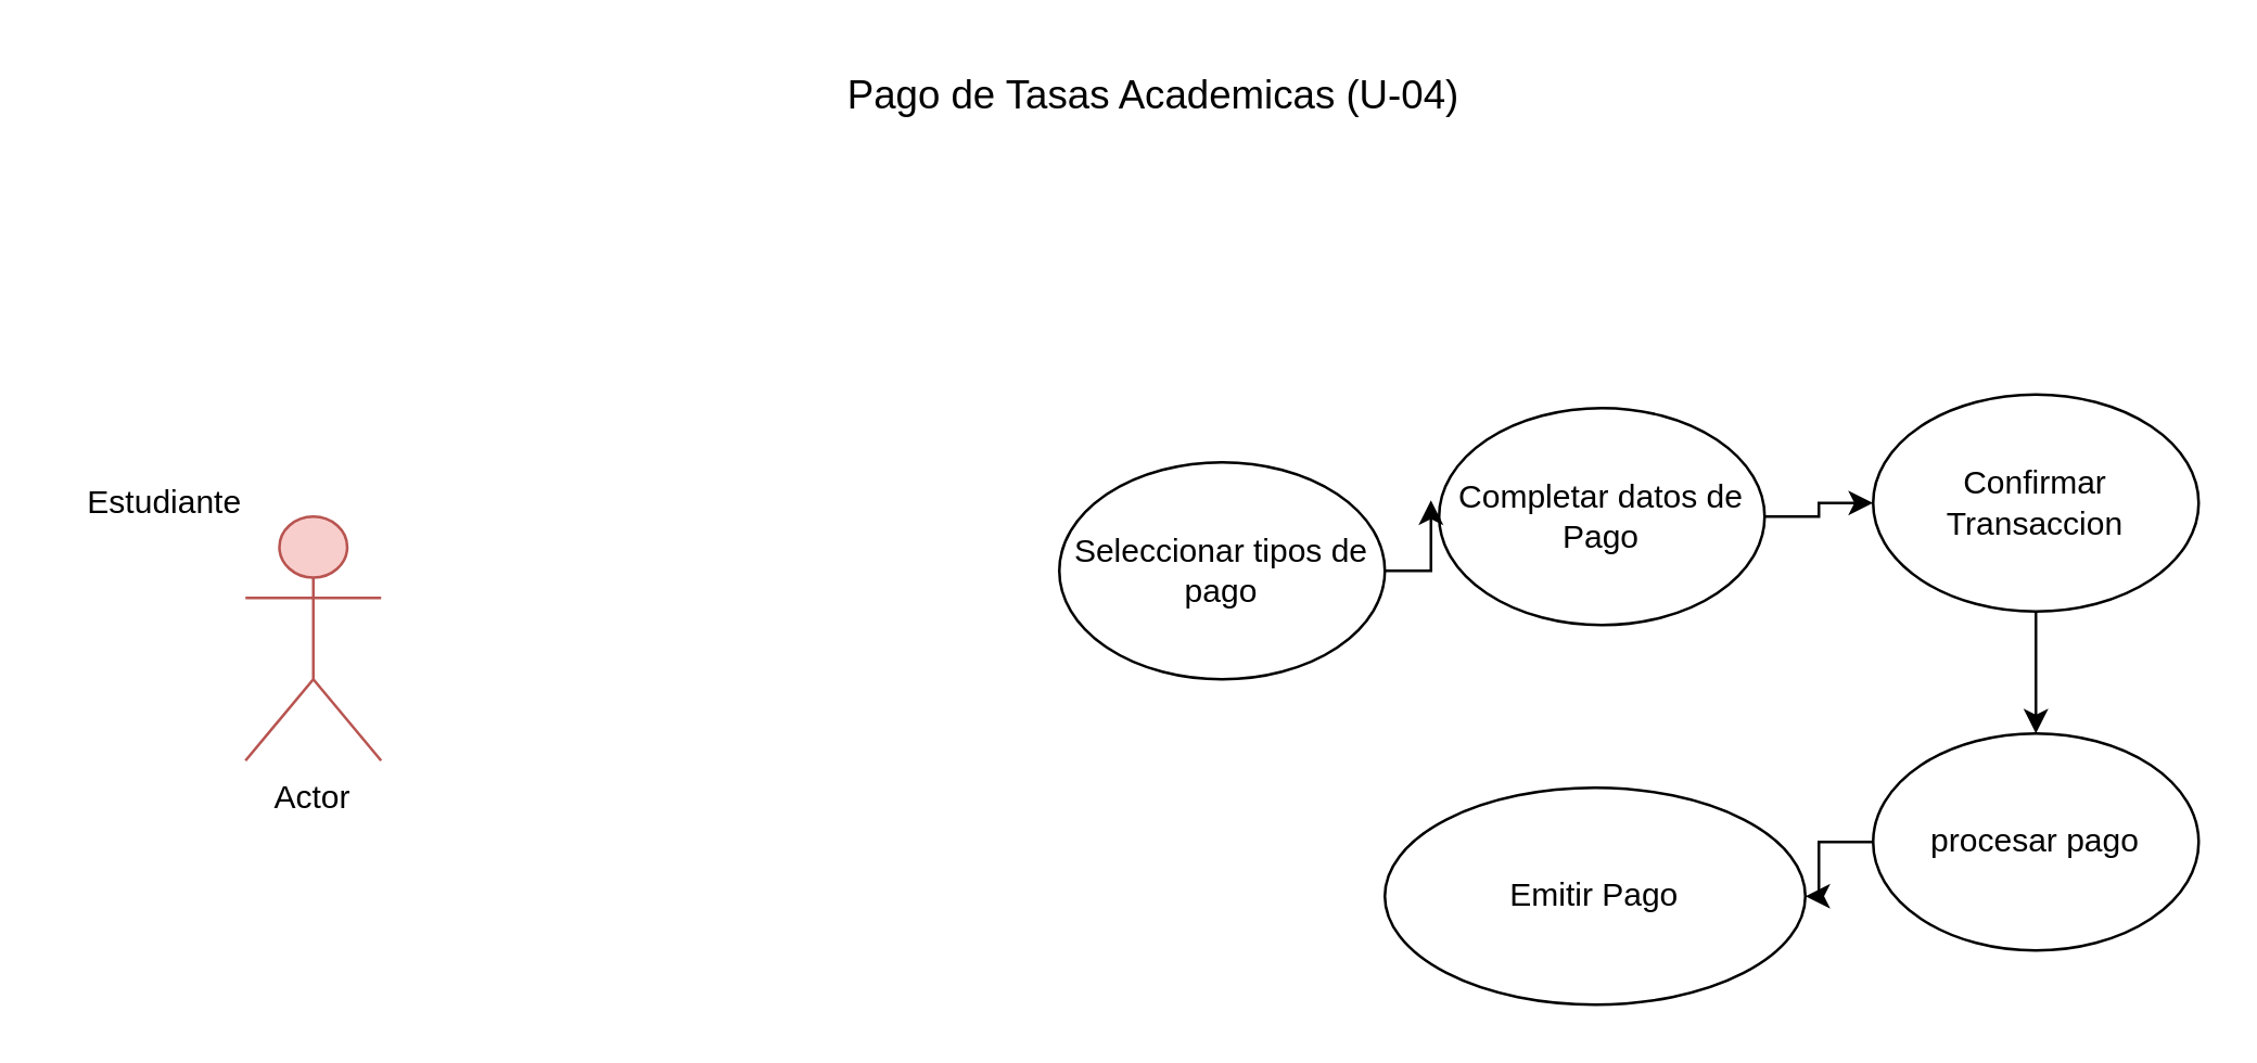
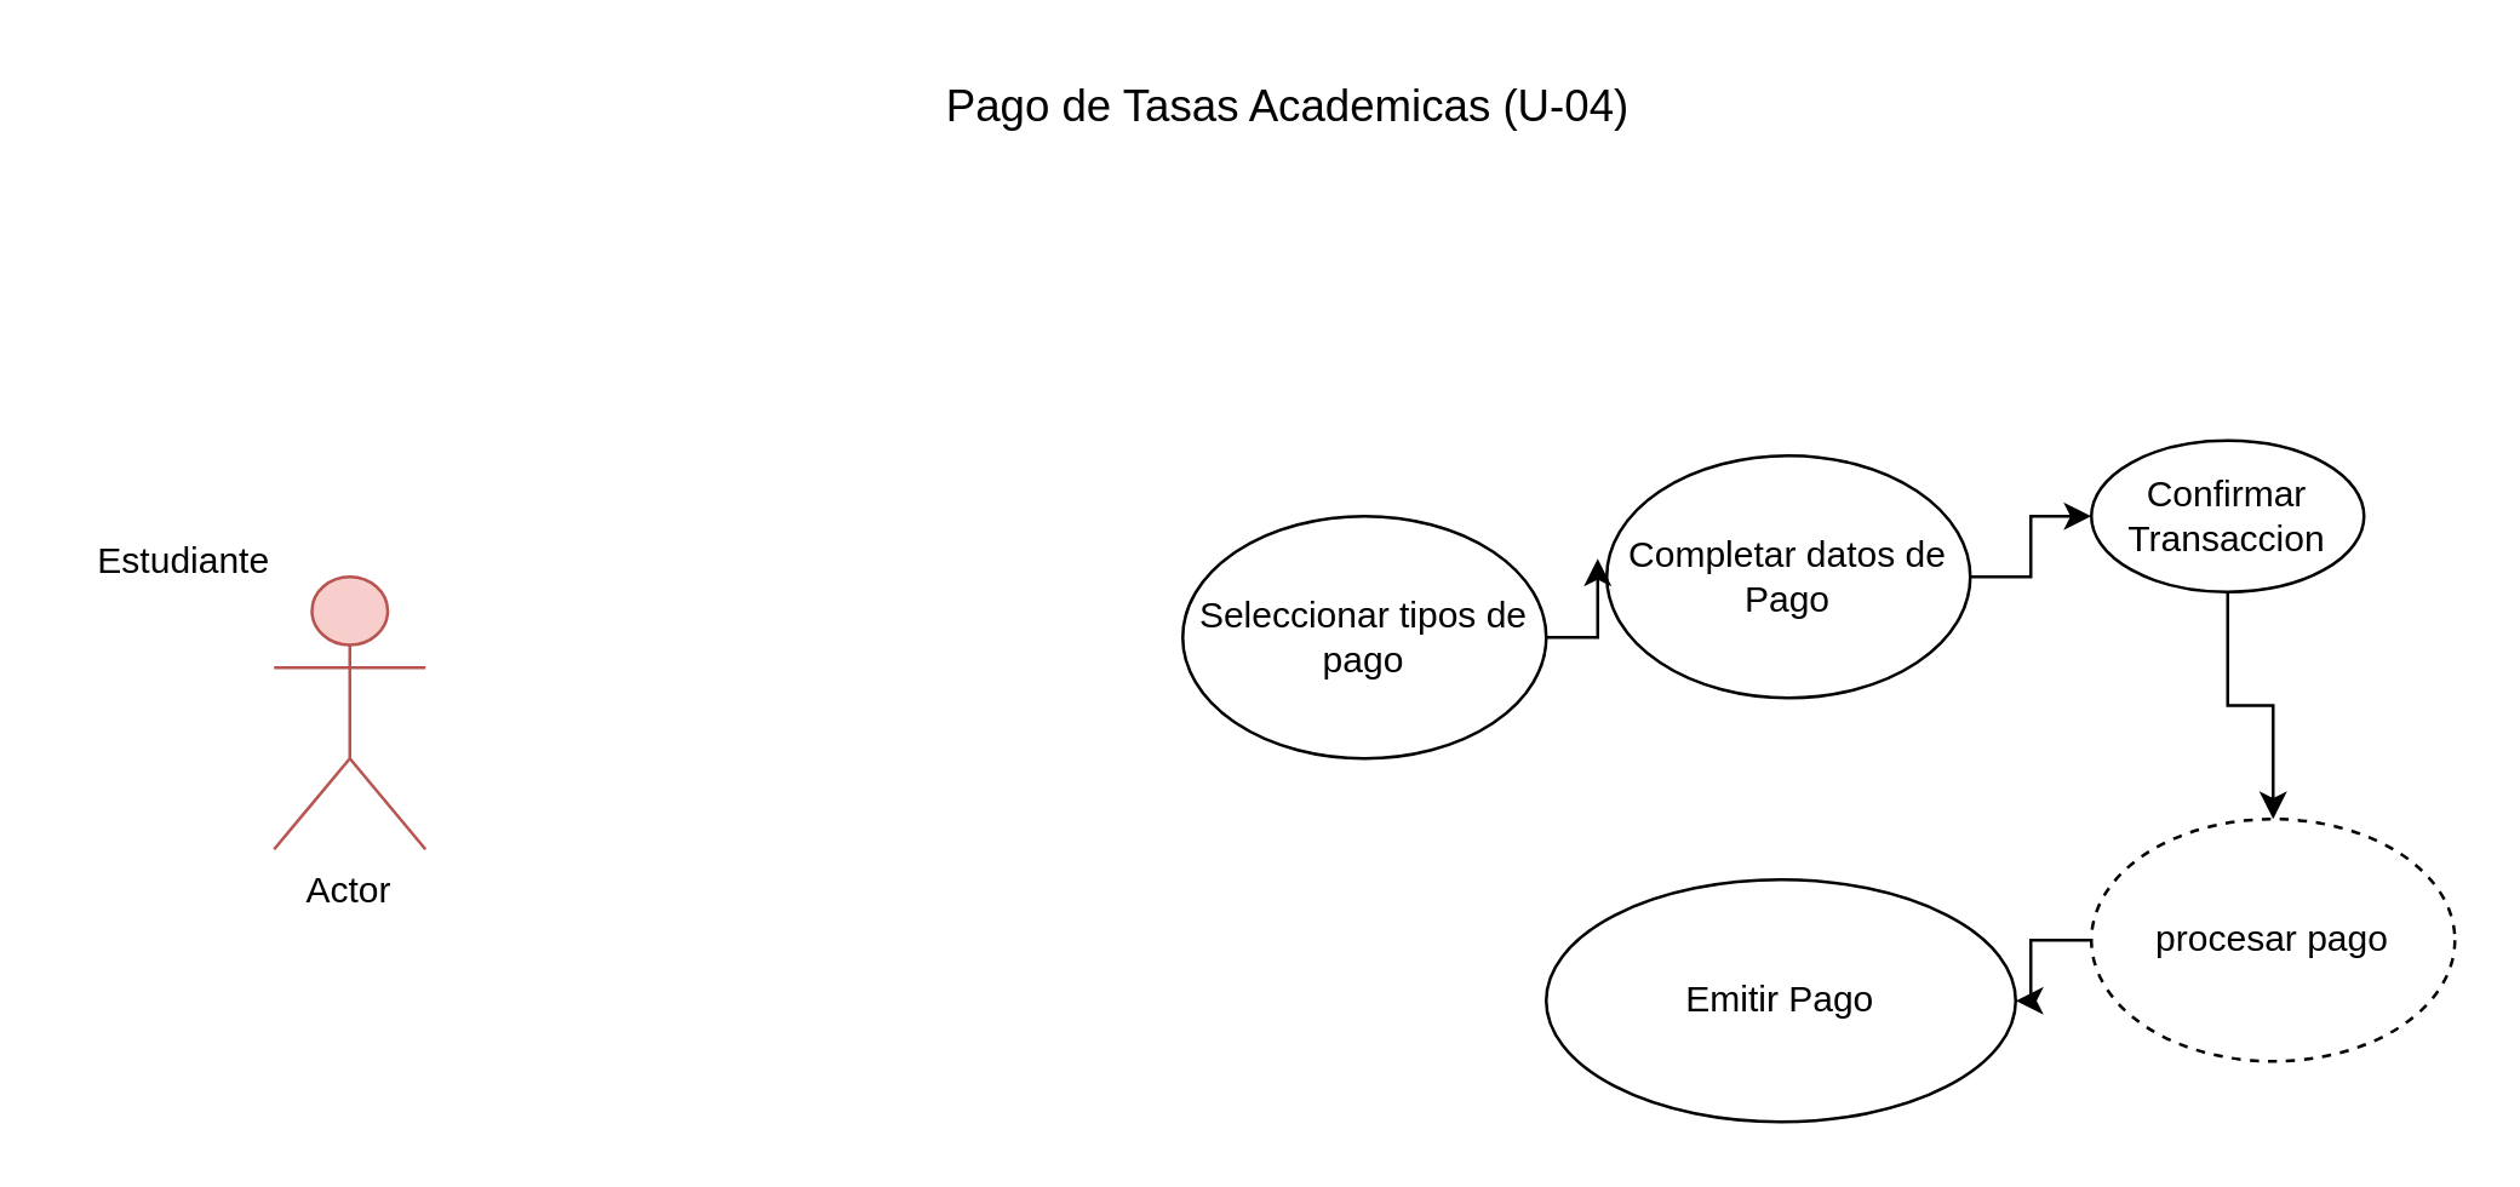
  <mxCell id="0" />
  <mxCell id="1" parent="0" />
  <mxCell id="2" value="&lt;div style=&quot;text-align: left;&quot;&gt;&lt;font face=&quot;Arial, Arial_EmbeddedFont, Arial_MSFontService, sans-serif&quot;&gt;&lt;span style=&quot;font-size: 14.667px; background-color: rgb(255, 255, 255);&quot;&gt;Pago de Tasas Academicas (U-04)&lt;/span&gt;&lt;/font&gt;&lt;/div&gt;" style="text;strokeColor=none;align=center;fillColor=none;html=1;verticalAlign=middle;whiteSpace=wrap;rounded=0;" vertex="1" parent="1"><mxGeometry x="250" y="20" width="350" height="30" as="geometry" /></mxCell>
  <mxCell id="3" value="Actor" style="shape=umlActor;verticalLabelPosition=bottom;verticalAlign=top;outlineConnect=0;labelPosition=center;align=center;fillColor=#f8cecc;strokeColor=#b85450;" vertex="1" parent="1"><mxGeometry x="90" y="190" width="50" height="90" as="geometry" /></mxCell>
  <mxCell id="4" value="Estudiante" style="text;html=1;align=center;verticalAlign=middle;resizable=0;points=[];autosize=1;strokeColor=none;fillColor=none;" vertex="1" parent="1"><mxGeometry x="20" y="170" width="80" height="30" as="geometry" /></mxCell>
  <mxCell id="5" value="Seleccionar tipos de pago" style="ellipse;whiteSpace=wrap;html=1;" vertex="1" parent="1"><mxGeometry x="390" y="170" width="120" height="80" as="geometry" /></mxCell>
  <mxCell id="6" style="edgeStyle=orthogonalEdgeStyle;rounded=0;orthogonalLoop=1;jettySize=auto;html=1;exitX=1;exitY=0.5;exitDx=0;exitDy=0;entryX=0;entryY=0.5;entryDx=0;entryDy=0;" edge="1" parent="1" source="7" target="10"><mxGeometry relative="1" as="geometry" /></mxCell>
  <mxCell id="7" value="Completar datos de Pago" style="ellipse;whiteSpace=wrap;html=1;" vertex="1" parent="1"><mxGeometry x="530" y="150" width="120" height="80" as="geometry" /></mxCell>
  <mxCell id="8" style="edgeStyle=orthogonalEdgeStyle;rounded=0;orthogonalLoop=1;jettySize=auto;html=1;exitX=1;exitY=0.5;exitDx=0;exitDy=0;entryX=-0.025;entryY=0.425;entryDx=0;entryDy=0;entryPerimeter=0;" edge="1" parent="1" source="5" target="7"><mxGeometry relative="1" as="geometry" /></mxCell>
  <mxCell id="9" value="" style="edgeStyle=orthogonalEdgeStyle;rounded=0;orthogonalLoop=1;jettySize=auto;html=1;" edge="1" parent="1" source="10" target="12"><mxGeometry relative="1" as="geometry" /></mxCell>
- <mxCell id="10" value="Confirmar Transaccion" style="ellipse;whiteSpace=wrap;html=1;" vertex="1" parent="1"><mxGeometry x="690" y="145" width="120" height="80" as="geometry" /></mxCell>
+ <mxCell id="10" value="Confirmar Transaccion" style="ellipse;whiteSpace=wrap;html=1;" vertex="1" parent="1"><mxGeometry x="690" y="145" width="90" height="50" as="geometry" /></mxCell>
  <mxCell id="11" style="edgeStyle=orthogonalEdgeStyle;rounded=0;orthogonalLoop=1;jettySize=auto;html=1;" edge="1" parent="1" source="12" target="13"><mxGeometry relative="1" as="geometry" /></mxCell>
- <mxCell id="12" value="procesar pago" style="ellipse;whiteSpace=wrap;html=1;" vertex="1" parent="1"><mxGeometry x="690" y="270" width="120" height="80" as="geometry" /></mxCell>
+ <mxCell id="12" value="procesar pago" style="ellipse;whiteSpace=wrap;html=1;dashed=1;" vertex="1" parent="1"><mxGeometry x="690" y="270" width="120" height="80" as="geometry" /></mxCell>
  <mxCell id="13" value="Emitir Pago" style="ellipse;whiteSpace=wrap;html=1;" vertex="1" parent="1"><mxGeometry x="510" y="290" width="155" height="80" as="geometry" /></mxCell>
